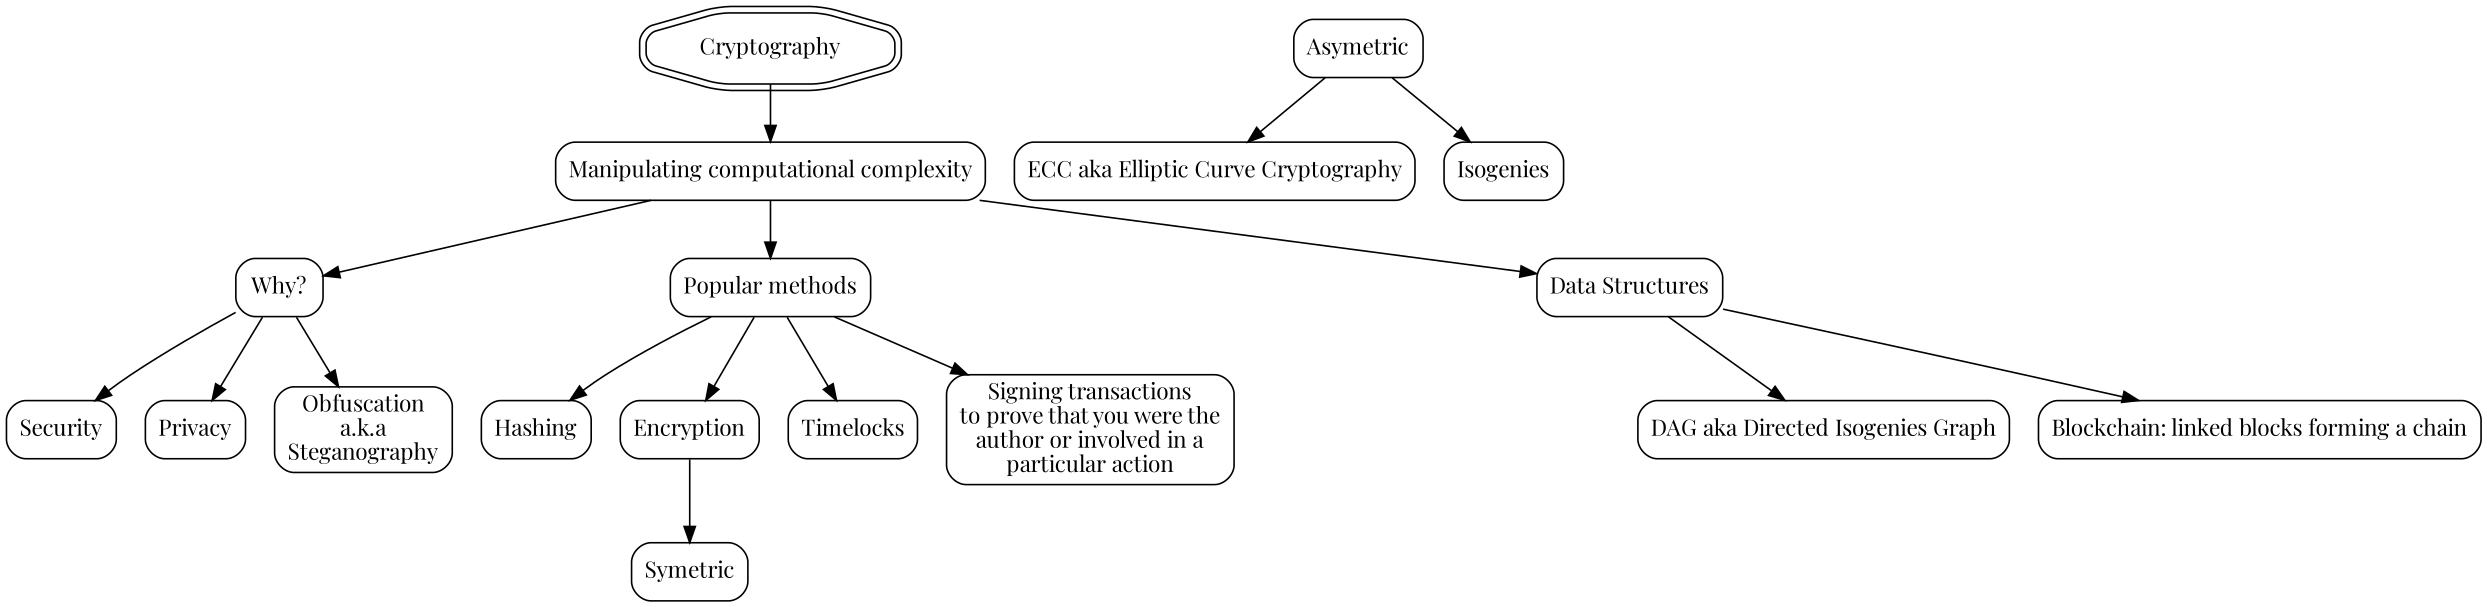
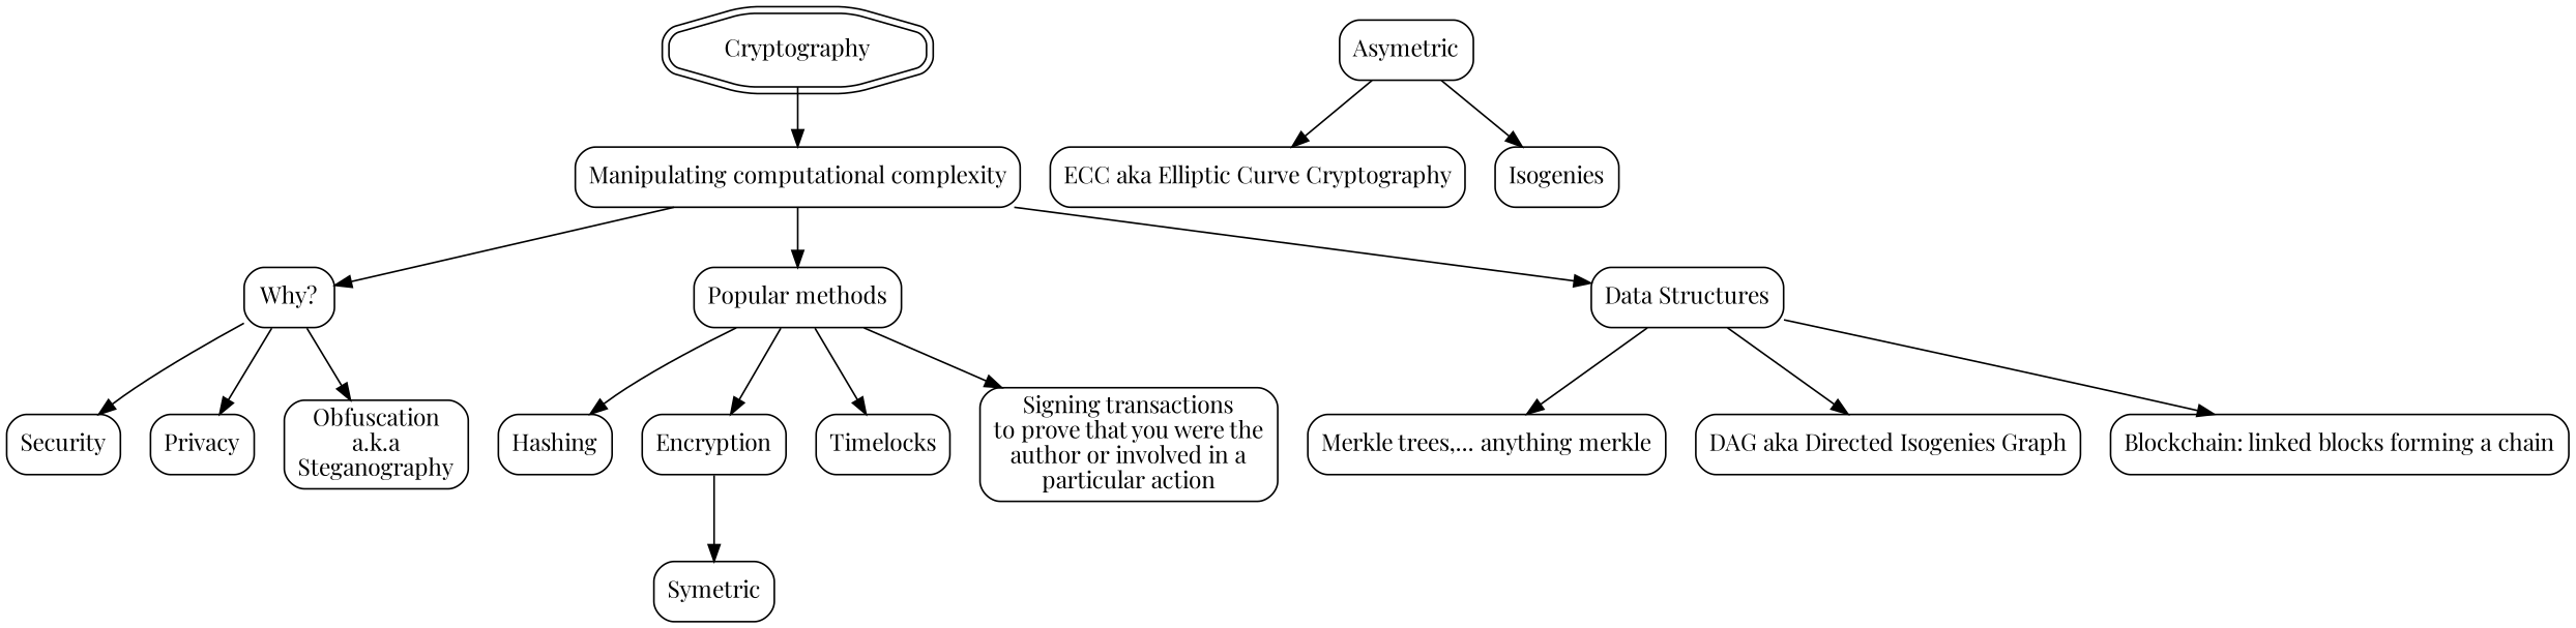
  digraph {
    fontname="Playfair Display"
    node [fontname="Playfair Display" shape=box style=rounded]
    edge [fontname="Playfair Display"]
    n1 [label=Cryptography shape=doubleoctagon]
    n2 [label="Manipulating computational complexity"]
    n3 [label="Why?"]
    n4 [label="Popular methods"]
    n5 [label="Data Structures"]
    n6 [label=Security]
    n7 [label=Privacy]
    n8 [label="Obfuscation\na.k.a\nSteganography"]
    n9 [label=Hashing]
    n10 [label=Encryption]
    n11 [label=Timelocks]
    n12 [label="Signing transactions\nto prove that you were the\nauthor or involved in a\nparticular action"]
+   n13 [label="Merkle trees,... anything merkle"]
    n14 [label="DAG aka Directed Isogenies Graph"]
    n15 [label="Blockchain: linked blocks forming a chain"]
    n16 [label=Symetric]
    n17 [label=Asymetric]
    n18 [label="ECC aka Elliptic Curve Cryptography"]
    n19 [label=Isogenies]
    n1 -> n2
    n2 -> n3
    n2 -> n4
    n2 -> n5
    n3 -> n6
    n3 -> n7
    n3 -> n8
    n4 -> n9
    n4 -> n10
    n4 -> n11
    n4 -> n12
+   n5 -> n13
    n5 -> n14
    n5 -> n15
    n10 -> n16
    n17 -> n18
    n17 -> n19
  }
